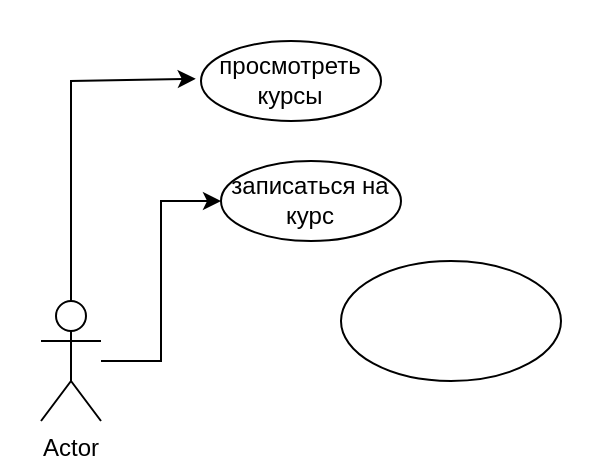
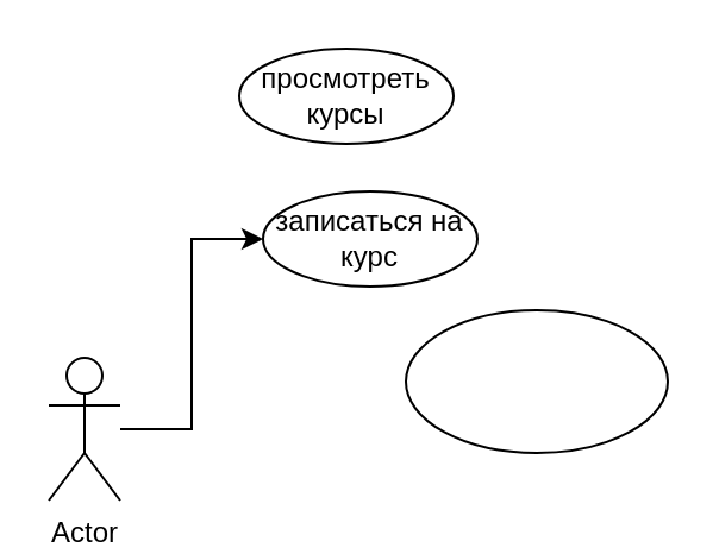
  <mxCell id="0" />
  <mxCell id="1" parent="0" />
  <mxCell id="2" style="edgeStyle=orthogonalEdgeStyle;rounded=0;orthogonalLoop=1;jettySize=auto;html=1;entryX=0;entryY=0.5;entryDx=0;entryDy=0;" edge="1" parent="1" source="3" target="7"><mxGeometry relative="1" as="geometry" /></mxCell>
  <mxCell id="3" value="Actor" style="shape=umlActor;verticalLabelPosition=bottom;verticalAlign=top;html=1;outlineConnect=0;" vertex="1" parent="1"><mxGeometry x="20" y="150" width="30" height="60" as="geometry" /></mxCell>
  <mxCell id="4" value="просмотреть курсы" style="ellipse;whiteSpace=wrap;html=1;" vertex="1" parent="1"><mxGeometry x="100" y="20" width="90" height="40" as="geometry" /></mxCell>
- <mxCell id="5" value="" style="endArrow=classic;html=1;rounded=0;entryX=-0.029;entryY=0.472;entryDx=0;entryDy=0;entryPerimeter=0;" edge="1" parent="1" source="3" target="4"><mxGeometry width="50" height="50" relative="1" as="geometry"><mxPoint x="150" y="180" as="sourcePoint" /><mxPoint x="200" y="130" as="targetPoint" /><Array as="points"><mxPoint x="35" y="40" /></Array></mxGeometry></mxCell>
  <mxCell id="6" style="edgeStyle=orthogonalEdgeStyle;rounded=0;orthogonalLoop=1;jettySize=auto;html=1;exitX=0.5;exitY=1;exitDx=0;exitDy=0;" edge="1" parent="1" source="4" target="4"><mxGeometry relative="1" as="geometry" /></mxCell>
  <mxCell id="7" value="записаться на курс" style="ellipse;whiteSpace=wrap;html=1;" vertex="1" parent="1"><mxGeometry x="110" y="80" width="90" height="40" as="geometry" /></mxCell>
  <mxCell id="8" value="" style="ellipse;whiteSpace=wrap;html=1;" vertex="1" parent="1"><mxGeometry x="170" y="130" width="110" height="60" as="geometry" /></mxCell>
